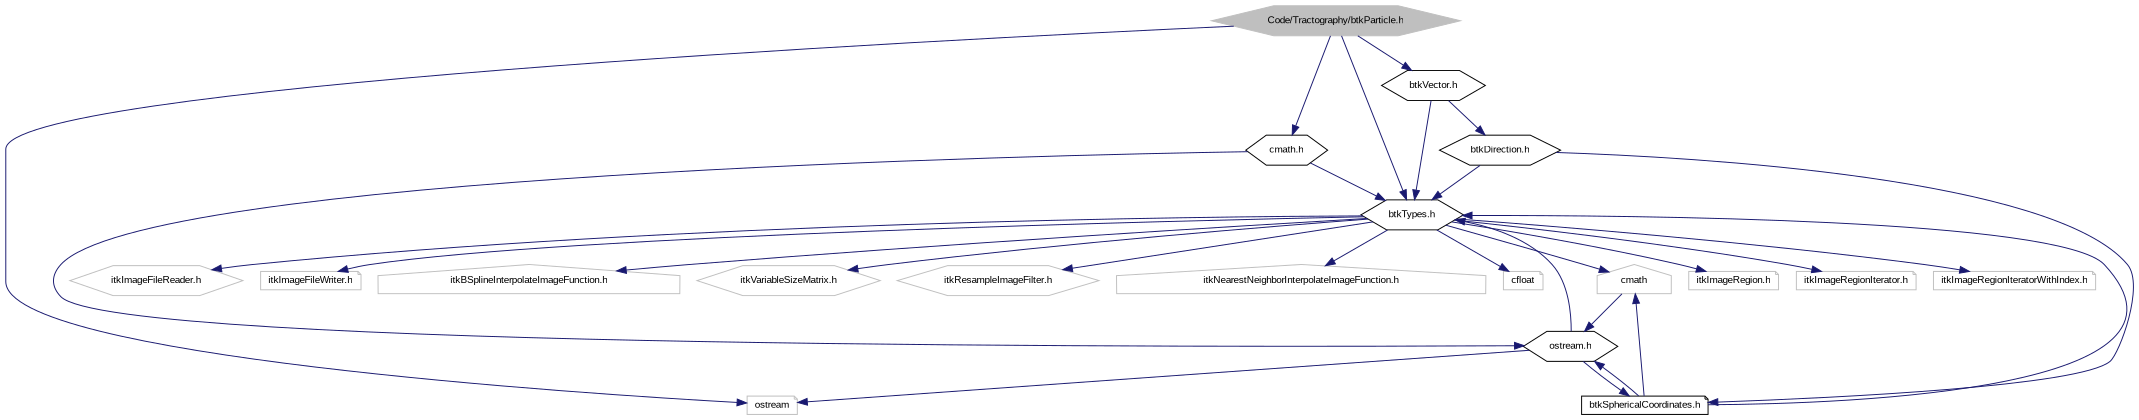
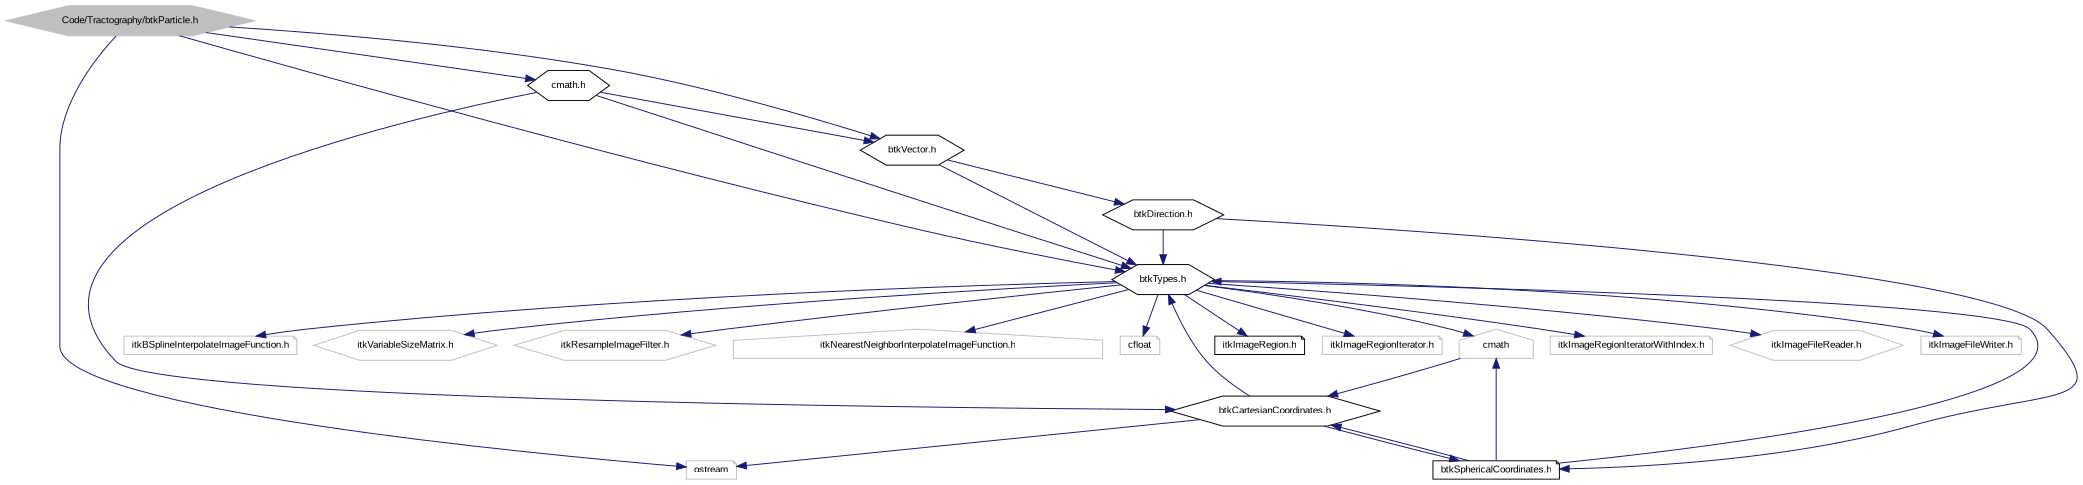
  digraph {
    fontname="Liberation Sans"
    node [color=grey75 fillcolor=white fontname="Liberation Sans" fontsize=10 shape=hexagon style=filled]
    edge [color=midnightblue fontname="Liberation Sans" fontsize=10 labelfontname="FreeSans.ttf" labelfontsize=10 style=solid]
    n1 [fillcolor=grey75 fontcolor=black height=0.2 label="Code/Tractography/btkParticle.h" width=0.4]
    n2 [height=0.2 label=ostream shape=note width=0.4]
    n3 [color=black height=0.2 label="btkTypes.h" width=0.4]
    n4 [color=black height=0.2 label="cmath.h" width=0.4]
    n5 [color=black height=0.2 label="btkVector.h" width=0.4]
-   n6 [height=0.2 label="itkImageRegion.h" shape=note width=0.4]
+   n6 [color=black height=0.2 label="itkImageRegion.h" shape=note width=0.4]
    n7 [height=0.2 label="itkImageRegionIterator.h" shape=note width=0.4]
    n8 [height=0.2 label="itkImageRegionIteratorWithIndex.h" shape=note width=0.4]
    n9 [height=0.2 label="itkImageFileReader.h" width=0.4]
    n10 [height=0.2 label="itkImageFileWriter.h" shape=note width=0.4]
-   n11 [height=0.2 label="itkBSplineInterpolateImageFunction.h" shape=house width=0.4]
+   n11 [height=0.2 label="itkBSplineInterpolateImageFunction.h" shape=note width=0.4]
    n12 [height=0.2 label="itkVariableSizeMatrix.h" width=0.4]
    n13 [height=0.2 label="itkResampleImageFilter.h" width=0.4]
    n14 [height=0.2 label="itkNearestNeighborInterpolateImageFunction.h" shape=house width=0.4]
    n15 [height=0.2 label=cfloat shape=note width=0.4]
    n16 [height=0.2 label=cmath shape=house width=0.4]
-   n17 [color=black height=0.2 label="ostream.h" width=0.4]
+   n17 [color=black height=0.2 label="btkCartesianCoordinates.h" width=0.4]
    n18 [color=black height=0.2 label="btkDirection.h" width=0.4]
    n19 [color=black height=0.2 label="btkSphericalCoordinates.h" shape=note width=0.4]
    n1 -> n2
    n1 -> n3
    n1 -> n4
    n1 -> n5
    n3 -> n6
    n3 -> n7
    n3 -> n8
    n3 -> n9
    n3 -> n10
    n3 -> n11
    n3 -> n12
    n3 -> n13
    n3 -> n14
    n3 -> n15
    n3 -> n16
    n4 -> n3
+   n4 -> n5
    n4 -> n17
    n5 -> n3
    n5 -> n18
    n16 -> n17
    n17 -> n2
    n17 -> n3
    n17 -> n19
    n18 -> n3
    n18 -> n19
    n19 -> n3
    n19 -> n16
    n19 -> n17
  }
